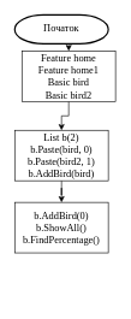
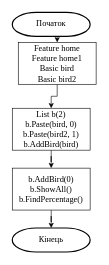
  <mxCell id="0" />
  <mxCell id="1" parent="0" />
  <mxCell id="2" style="edgeStyle=orthogonalEdgeStyle;rounded=0;orthogonalLoop=1;jettySize=auto;html=1;entryX=0.5;entryY=0;entryDx=0;entryDy=0;" edge="1" parent="1" target="4"><mxGeometry relative="1" as="geometry"><mxPoint x="85" y="60" as="sourcePoint" /></mxGeometry></mxCell>
  <mxCell id="3" style="edgeStyle=orthogonalEdgeStyle;rounded=0;orthogonalLoop=1;jettySize=auto;html=1;entryX=0.5;entryY=0;entryDx=0;entryDy=0;" edge="1" parent="1" source="4" target="7"><mxGeometry relative="1" as="geometry" /></mxCell>
  <mxCell id="4" value="&lt;p style=&quot;margin: 0px ; font-stretch: normal ; line-height: normal ; font-size: 14px&quot;&gt;&lt;font face=&quot;Times New Roman&quot;&gt;Feature home&lt;/font&gt;&lt;/p&gt;&lt;p style=&quot;margin: 0px ; font-stretch: normal ; line-height: normal ; font-size: 14px&quot;&gt;&lt;font face=&quot;Times New Roman&quot;&gt;Feature home1&lt;/font&gt;&lt;/p&gt;&lt;p style=&quot;margin: 0px ; font-stretch: normal ; line-height: normal ; font-size: 14px&quot;&gt;&lt;font face=&quot;Times New Roman&quot;&gt;Basic bird&lt;/font&gt;&lt;/p&gt;&lt;p style=&quot;margin: 0px ; font-stretch: normal ; line-height: normal ; font-size: 14px&quot;&gt;&lt;font face=&quot;Times New Roman&quot;&gt;Basic bird2&lt;/font&gt;&lt;/p&gt;" style="rounded=0;whiteSpace=wrap;html=1;" vertex="1" parent="1"><mxGeometry x="30" y="70" width="130" height="70" as="geometry" /></mxCell>
  <mxCell id="5" value="&lt;font style=&quot;font-size: 14px&quot; face=&quot;Times New Roman&quot;&gt;Початок&lt;/font&gt;" style="strokeWidth=2;html=1;shape=mxgraph.flowchart.terminator;whiteSpace=wrap;" vertex="1" parent="1"><mxGeometry x="20" y="20" width="130" height="40" as="geometry" /></mxCell>
  <mxCell id="6" style="edgeStyle=orthogonalEdgeStyle;rounded=0;orthogonalLoop=1;jettySize=auto;html=1;entryX=0.5;entryY=0;entryDx=0;entryDy=0;" edge="1" parent="1" source="7" target="10"><mxGeometry relative="1" as="geometry" /></mxCell>
  <mxCell id="7" value="&lt;p style=&quot;margin: 0px ; font-stretch: normal ; line-height: normal ; font-size: 14px&quot;&gt;&lt;font face=&quot;Times New Roman&quot; style=&quot;font-size: 14px&quot;&gt;List b(2)&lt;/font&gt;&lt;/p&gt;&lt;p style=&quot;margin: 0px ; font-stretch: normal ; line-height: normal ; font-size: 14px&quot;&gt;&lt;font face=&quot;Times New Roman&quot; style=&quot;font-size: 14px&quot;&gt;b.Paste(bird, 0)&lt;/font&gt;&lt;/p&gt;&lt;p style=&quot;margin: 0px ; font-stretch: normal ; line-height: normal ; font-size: 14px&quot;&gt;&lt;font face=&quot;Times New Roman&quot; style=&quot;font-size: 14px&quot;&gt;b.Paste(bird2, 1)&lt;/font&gt;&lt;/p&gt;&lt;p style=&quot;margin: 0px ; font-stretch: normal ; line-height: normal ; font-size: 14px&quot;&gt;&lt;font face=&quot;Times New Roman&quot; style=&quot;font-size: 14px&quot;&gt;b.AddBird(bird)&lt;/font&gt;&lt;/p&gt;" style="rounded=0;whiteSpace=wrap;html=1;" vertex="1" parent="1"><mxGeometry x="20" y="180" width="130" height="70" as="geometry" /></mxCell>
+ <mxCell id="8" value="&lt;font face=&quot;Times New Roman&quot;&gt;&lt;span style=&quot;font-size: 14px&quot;&gt;Кінець&lt;/span&gt;&lt;/font&gt;" style="strokeWidth=2;html=1;shape=mxgraph.flowchart.terminator;whiteSpace=wrap;" vertex="1" parent="1"><mxGeometry x="20" y="380" width="130" height="40" as="geometry" /></mxCell>
+ <mxCell id="9" style="edgeStyle=orthogonalEdgeStyle;rounded=0;orthogonalLoop=1;jettySize=auto;html=1;entryX=0.5;entryY=0;entryDx=0;entryDy=0;entryPerimeter=0;" edge="1" parent="1" source="10" target="8"><mxGeometry relative="1" as="geometry" /></mxCell>
  <mxCell id="10" value="&lt;p style=&quot;margin: 0px ; font-stretch: normal ; line-height: normal ; font-size: 14px&quot;&gt;&lt;font face=&quot;Times New Roman&quot; style=&quot;font-size: 14px&quot;&gt;b.AddBird(0)&lt;/font&gt;&lt;/p&gt;&lt;p style=&quot;margin: 0px ; font-stretch: normal ; line-height: normal ; font-size: 14px&quot;&gt;&lt;font face=&quot;Times New Roman&quot; style=&quot;font-size: 14px&quot;&gt;b.ShowAll()&lt;/font&gt;&lt;/p&gt;&lt;p style=&quot;margin: 0px ; font-stretch: normal ; line-height: normal ; font-size: 14px&quot;&gt;&lt;font face=&quot;Times New Roman&quot; style=&quot;font-size: 14px&quot;&gt;b.FindPercentage()&lt;/font&gt;&lt;/p&gt;" style="rounded=0;whiteSpace=wrap;html=1;" vertex="1" parent="1"><mxGeometry x="20" y="280" width="130" height="70" as="geometry" /></mxCell>
